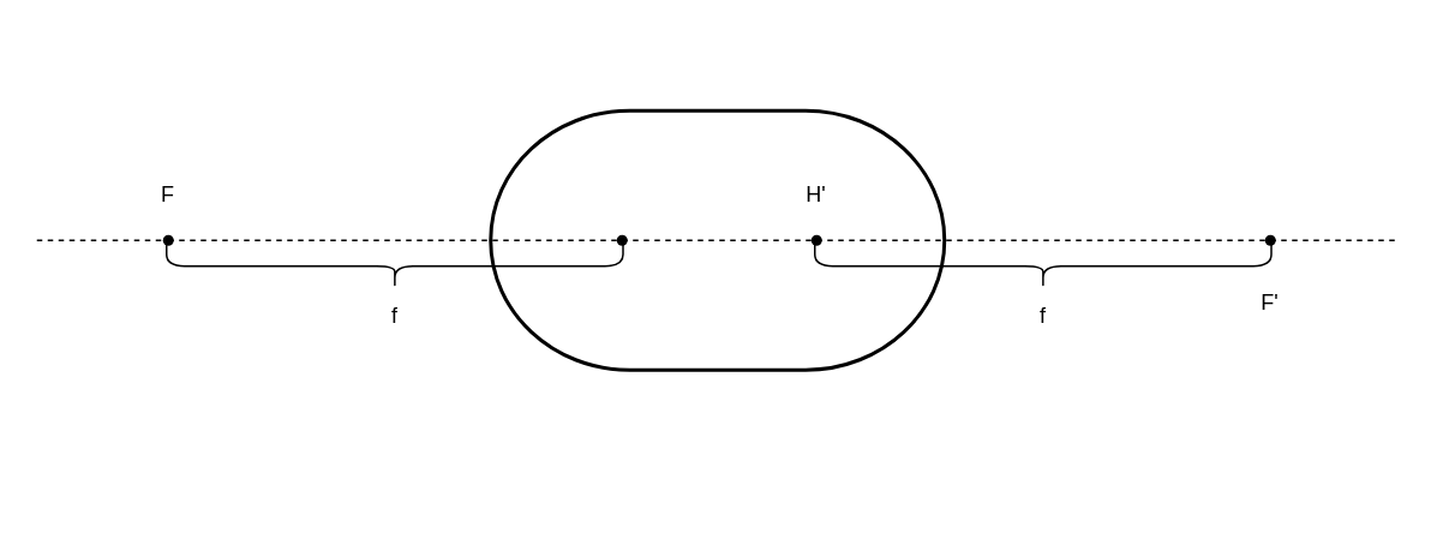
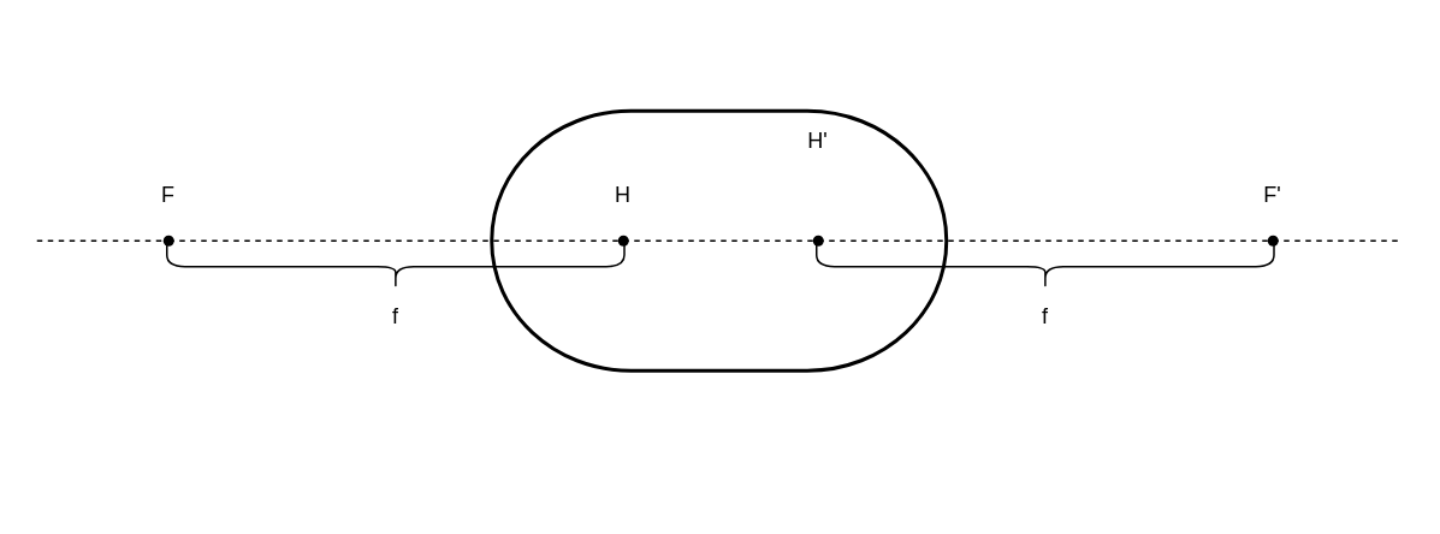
  <mxCell id="0" />
  <mxCell id="1" parent="0" />
  <mxCell id="2" value="" style="strokeWidth=2;html=1;shape=mxgraph.flowchart.terminator;whiteSpace=wrap;" vertex="1" parent="1"><mxGeometry x="272" y="61" width="252" height="144" as="geometry" /></mxCell>
  <mxCell id="3" value="" style="endArrow=none;dashed=1;html=1;rounded=0;" edge="1" parent="1" source="12"><mxGeometry width="50" height="50" relative="1" as="geometry"><mxPoint x="20" y="133" as="sourcePoint" /><mxPoint x="776" y="133" as="targetPoint" /></mxGeometry></mxCell>
  <mxCell id="4" value="" style="endArrow=none;dashed=1;html=1;rounded=0;" edge="1" parent="1" target="5"><mxGeometry width="50" height="50" relative="1" as="geometry"><mxPoint x="20" y="133" as="sourcePoint" /><mxPoint x="776" y="133" as="targetPoint" /></mxGeometry></mxCell>
  <mxCell id="5" value="" style="shape=waypoint;sketch=0;fillStyle=solid;size=6;pointerEvents=1;points=[];fillColor=none;resizable=0;rotatable=0;perimeter=centerPerimeter;snapToPoint=1;" vertex="1" parent="1"><mxGeometry x="83" y="123" width="20" height="20" as="geometry" /></mxCell>
  <mxCell id="6" value="" style="shape=waypoint;sketch=0;fillStyle=solid;size=6;pointerEvents=1;points=[];fillColor=none;resizable=0;rotatable=0;perimeter=centerPerimeter;snapToPoint=1;" vertex="1" parent="1"><mxGeometry x="695" y="123" width="20" height="20" as="geometry" /></mxCell>
  <mxCell id="7" value="F" style="text;html=1;align=center;verticalAlign=middle;whiteSpace=wrap;rounded=0;" vertex="1" parent="1"><mxGeometry x="63" y="93" width="60" height="30" as="geometry" /></mxCell>
- <mxCell id="8" value="F'" style="text;html=1;align=center;verticalAlign=middle;whiteSpace=wrap;rounded=0;" vertex="1" parent="1"><mxGeometry x="675" y="153" width="60" height="30" as="geometry" /></mxCell>
+ <mxCell id="8" value="F'" style="text;html=1;align=center;verticalAlign=middle;whiteSpace=wrap;rounded=0;" vertex="1" parent="1"><mxGeometry x="675" y="93" width="60" height="30" as="geometry" /></mxCell>
  <mxCell id="9" value="" style="endArrow=none;dashed=1;html=1;rounded=0;" edge="1" parent="1" source="5" target="10"><mxGeometry width="50" height="50" relative="1" as="geometry"><mxPoint x="93" y="133" as="sourcePoint" /><mxPoint x="776" y="133" as="targetPoint" /></mxGeometry></mxCell>
  <mxCell id="10" value="" style="shape=waypoint;sketch=0;fillStyle=solid;size=6;pointerEvents=1;points=[];fillColor=none;resizable=0;rotatable=0;perimeter=centerPerimeter;snapToPoint=1;" vertex="1" parent="1"><mxGeometry x="335" y="123" width="20" height="20" as="geometry" /></mxCell>
  <mxCell id="11" value="" style="endArrow=none;dashed=1;html=1;rounded=0;" edge="1" parent="1" source="10" target="12"><mxGeometry width="50" height="50" relative="1" as="geometry"><mxPoint x="345" y="133" as="sourcePoint" /><mxPoint x="776" y="133" as="targetPoint" /></mxGeometry></mxCell>
  <mxCell id="12" value="" style="shape=waypoint;sketch=0;fillStyle=solid;size=6;pointerEvents=1;points=[];fillColor=none;resizable=0;rotatable=0;perimeter=centerPerimeter;snapToPoint=1;" vertex="1" parent="1"><mxGeometry x="443" y="123" width="20" height="20" as="geometry" /></mxCell>
- <mxCell id="14" value="H'" style="text;html=1;align=center;verticalAlign=middle;whiteSpace=wrap;rounded=0;" vertex="1" parent="1"><mxGeometry x="423" y="93" width="60" height="30" as="geometry" /></mxCell>
+ <mxCell id="13" value="H" style="text;html=1;align=center;verticalAlign=middle;whiteSpace=wrap;rounded=0;" vertex="1" parent="1"><mxGeometry x="315" y="93" width="60" height="30" as="geometry" /></mxCell>
+ <mxCell id="14" value="H'" style="text;html=1;align=center;verticalAlign=middle;whiteSpace=wrap;rounded=0;" vertex="1" parent="1"><mxGeometry x="423" y="63" width="60" height="30" as="geometry" /></mxCell>
  <mxCell id="15" value="" style="shape=curlyBracket;whiteSpace=wrap;html=1;rounded=1;flipH=1;labelPosition=right;verticalLabelPosition=middle;align=left;verticalAlign=middle;rotation=90;" vertex="1" parent="1"><mxGeometry x="206" y="20.5" width="25.5" height="253.5" as="geometry" /></mxCell>
  <mxCell id="16" value="" style="shape=curlyBracket;whiteSpace=wrap;html=1;rounded=1;flipH=1;labelPosition=right;verticalLabelPosition=middle;align=left;verticalAlign=middle;rotation=90;" vertex="1" parent="1"><mxGeometry x="566" y="20.5" width="25.5" height="253.5" as="geometry" /></mxCell>
  <mxCell id="17" value="f" style="text;html=1;align=center;verticalAlign=middle;whiteSpace=wrap;rounded=0;" vertex="1" parent="1"><mxGeometry x="188.75" y="160" width="60" height="30" as="geometry" /></mxCell>
  <mxCell id="18" value="f" style="text;html=1;align=center;verticalAlign=middle;whiteSpace=wrap;rounded=0;" vertex="1" parent="1"><mxGeometry x="548.75" y="160" width="60" height="30" as="geometry" /></mxCell>
